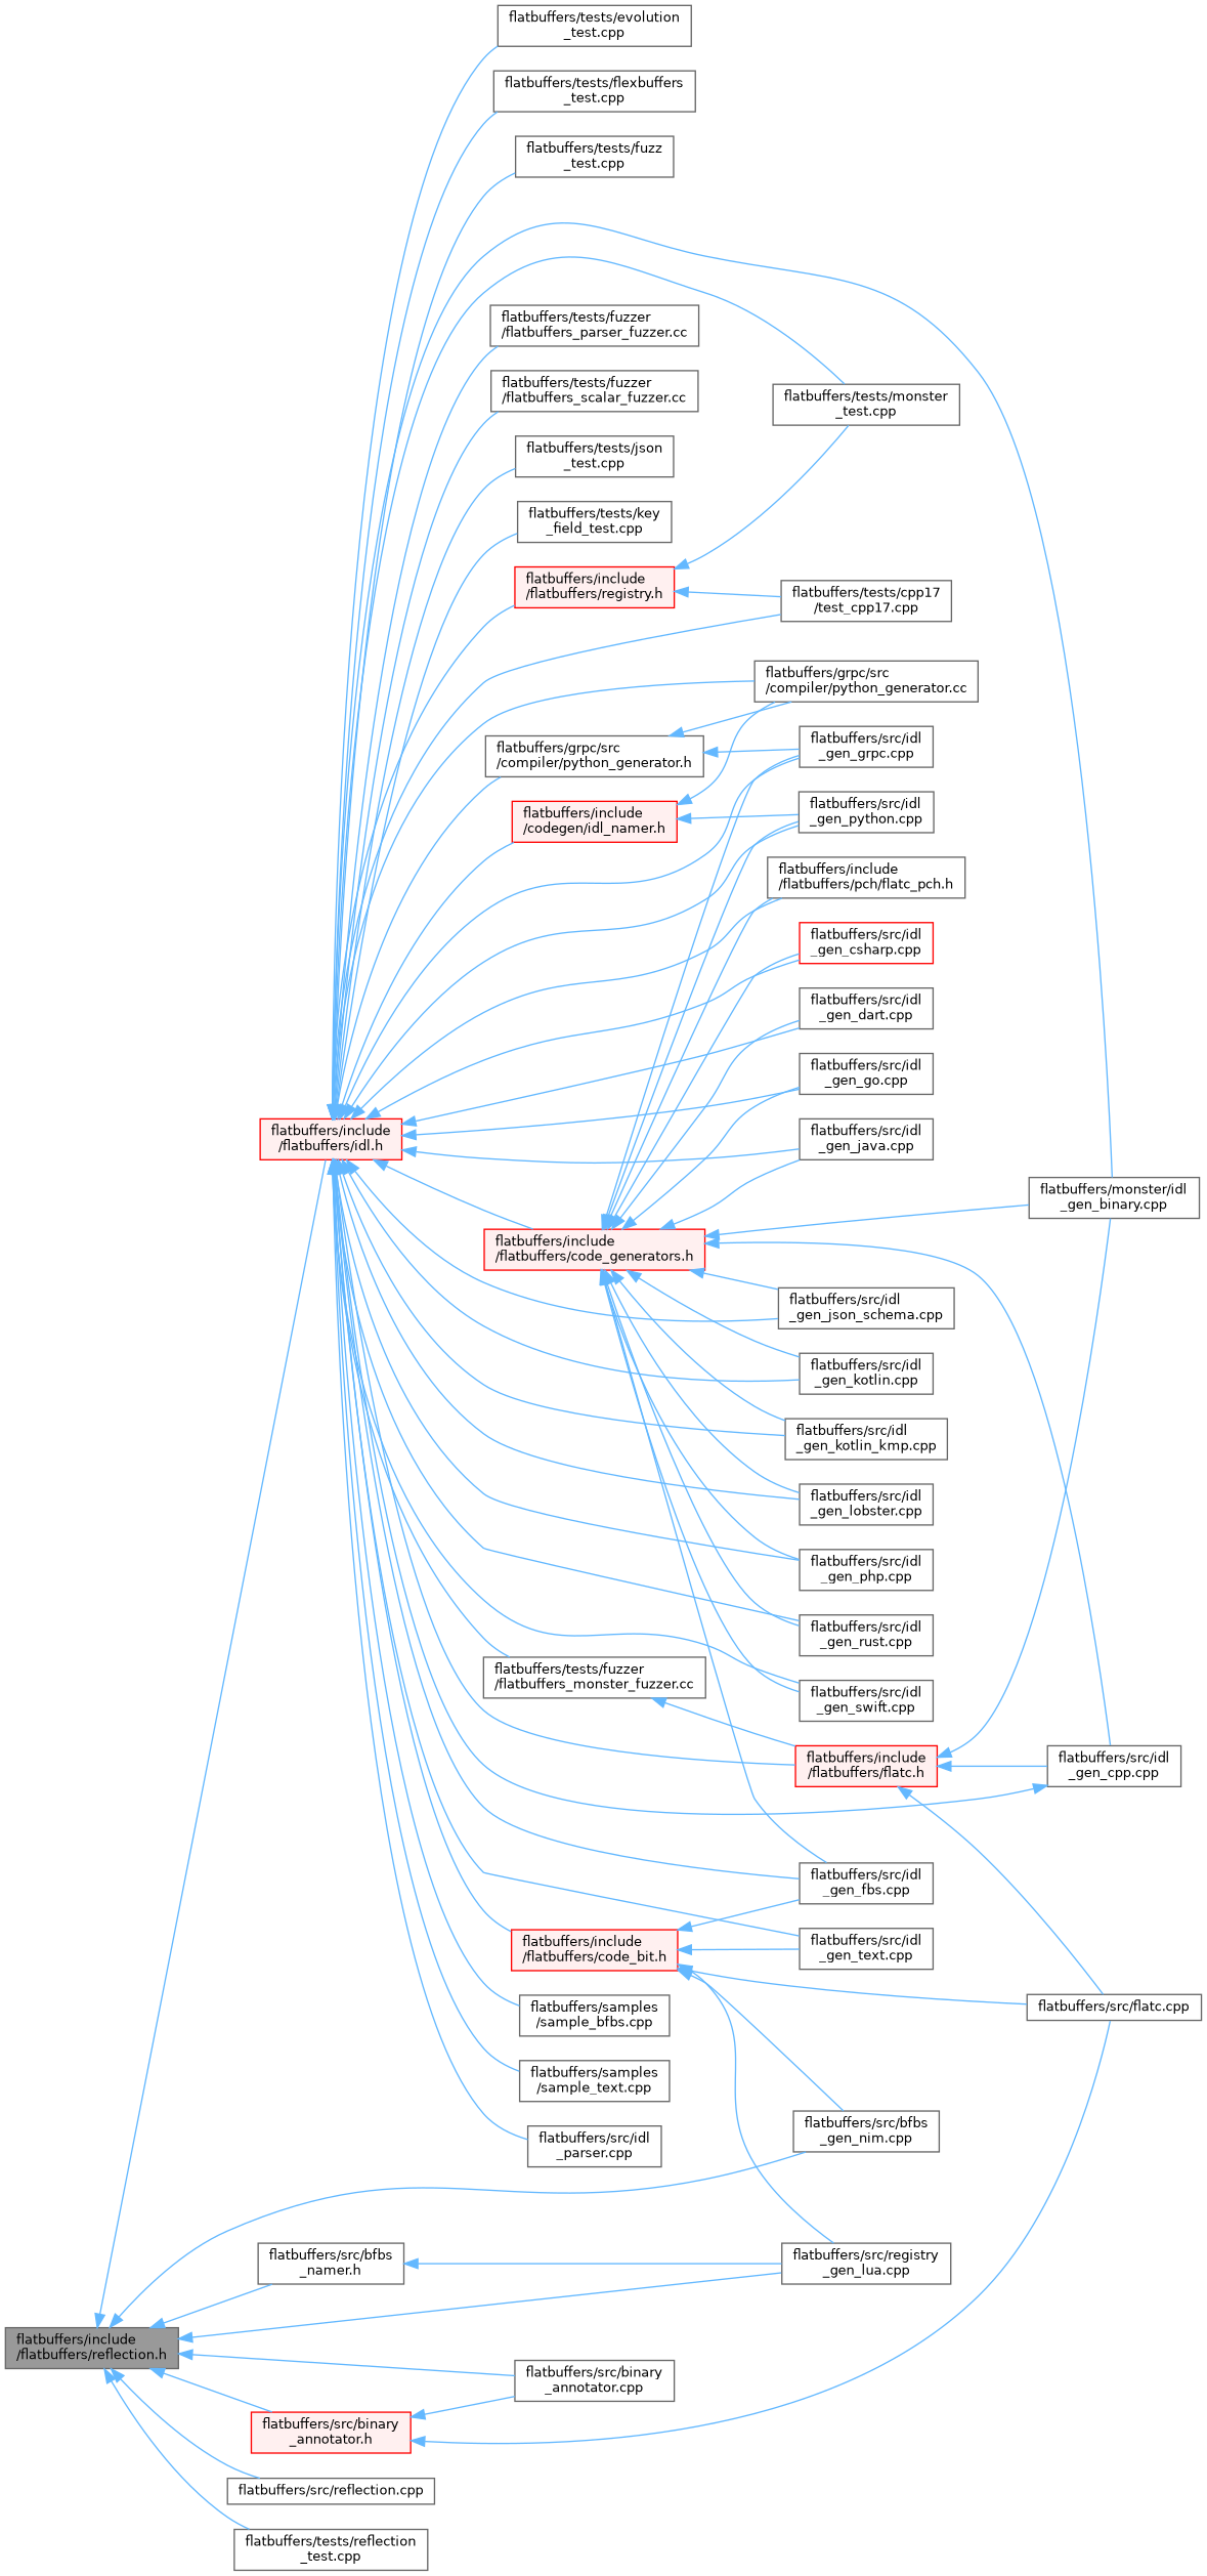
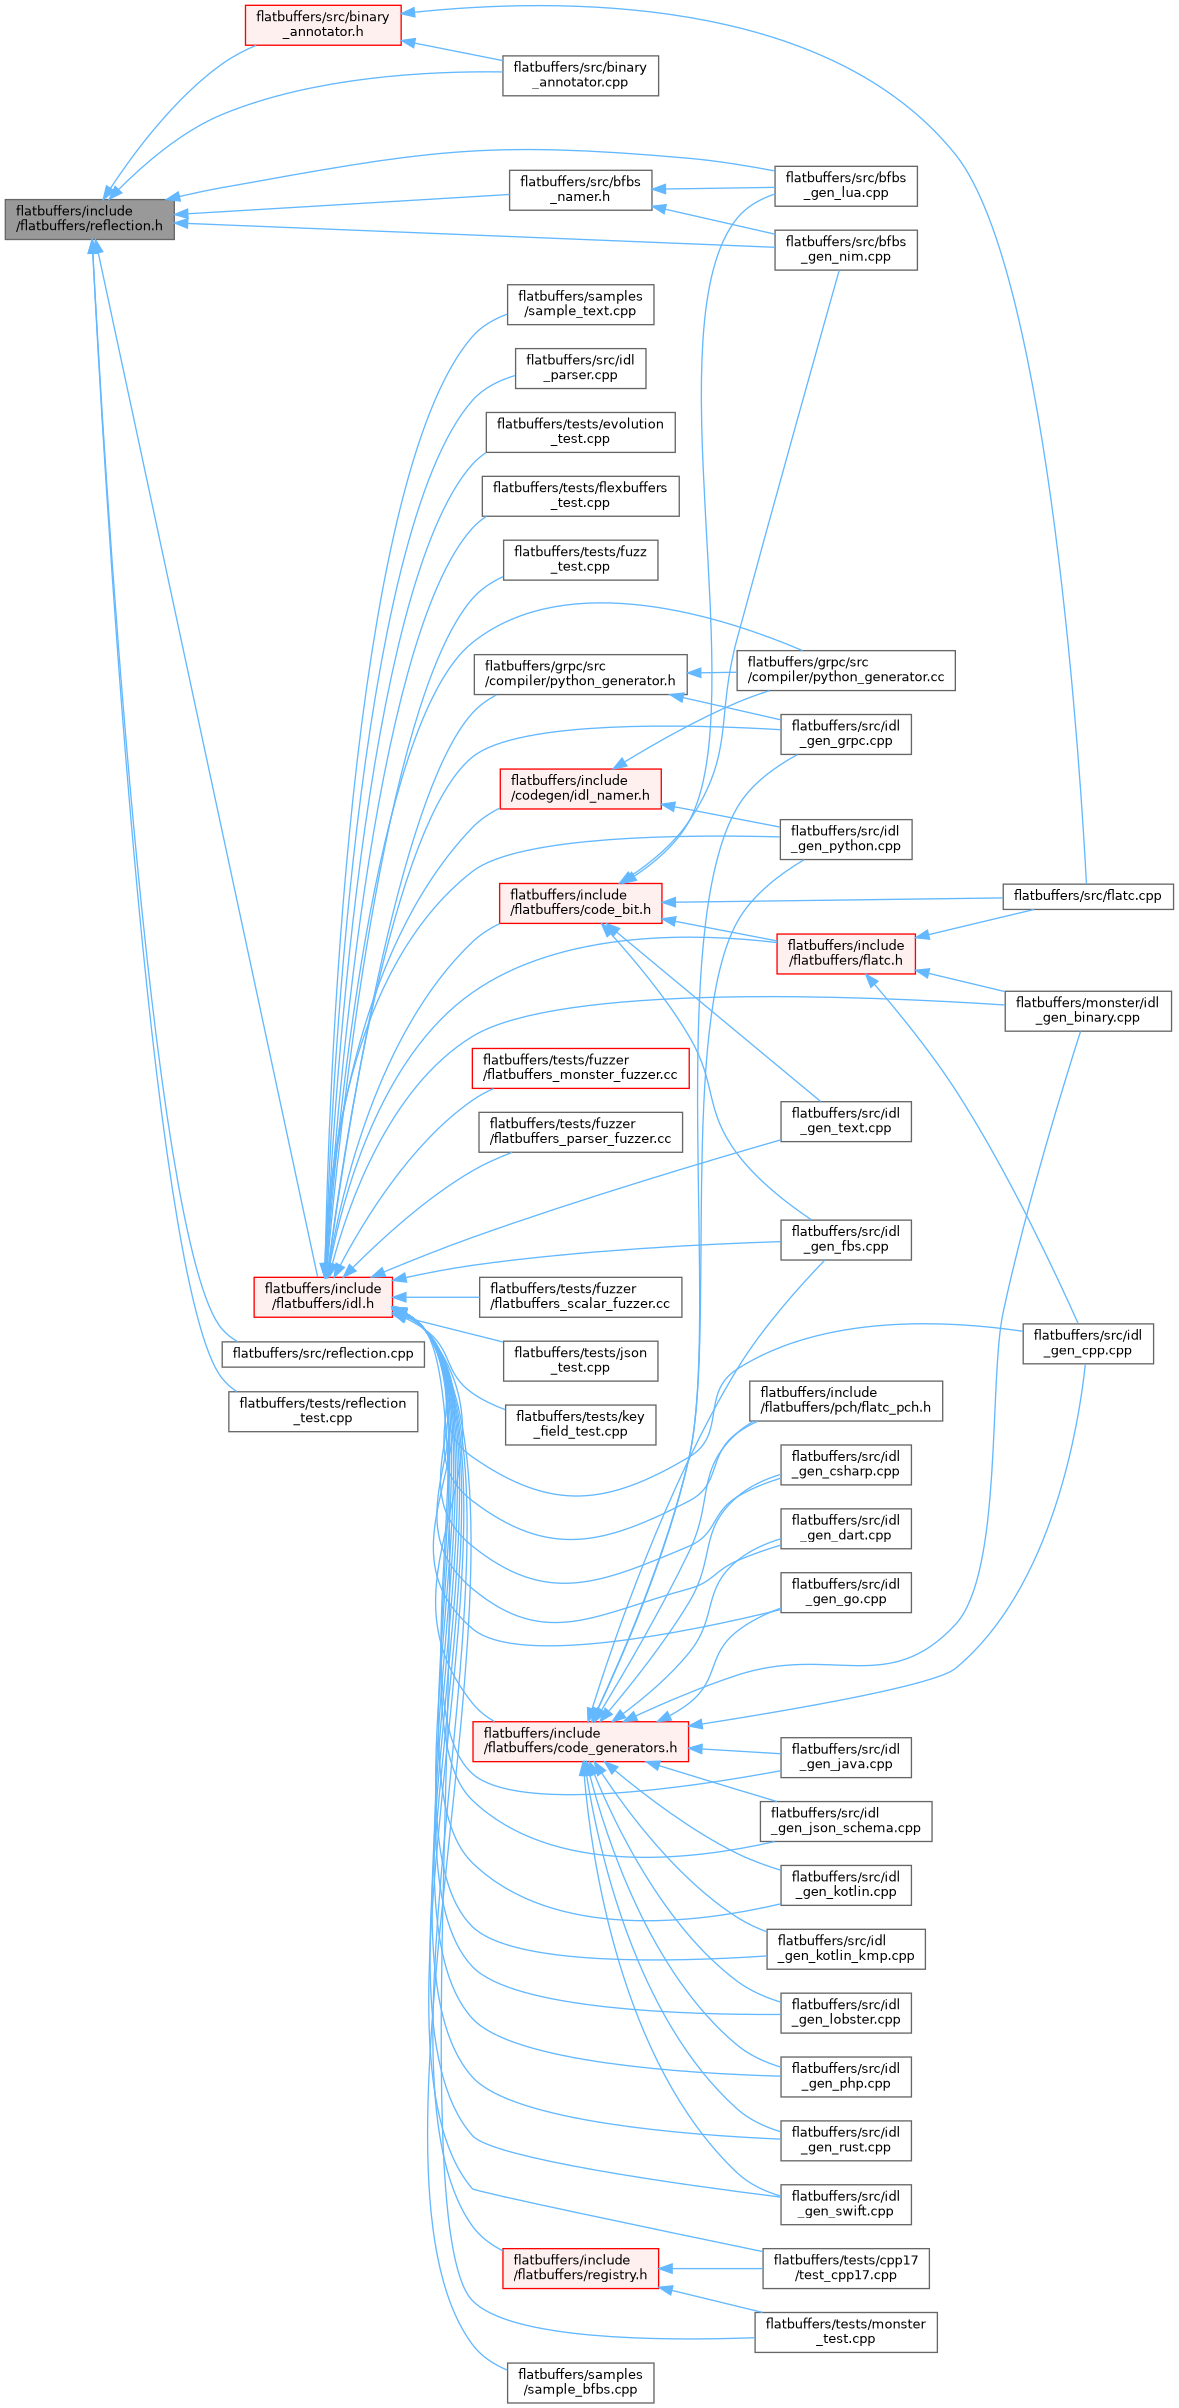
  digraph {
    rankdir=LR
    node [color=grey40 fillcolor=white fontname=Helvetica fontsize=10 shape=box style=filled]
    edge [color=steelblue1 dir=back fontname=Helvetica fontsize=10 labelfontname=Helvetica labelfontsize=10 style=solid]
    n1 [color=gray40 fillcolor=grey60 fontcolor=black height=0.2 label="flatbuffers/include\l/flatbuffers/reflection.h" width=0.4]
    n2 [color=red fillcolor="#FFF0F0" height=0.2 label="flatbuffers/include\l/flatbuffers/idl.h" width=0.4]
-   n3 [height=0.2 label="flatbuffers/src/registry\l_gen_lua.cpp" width=0.4]
+   n3 [height=0.2 label="flatbuffers/src/bfbs\l_gen_lua.cpp" width=0.4]
    n4 [height=0.2 label="flatbuffers/src/bfbs\l_gen_nim.cpp" width=0.4]
    n5 [height=0.2 label="flatbuffers/src/bfbs\l_namer.h" width=0.4]
    n6 [height=0.2 label="flatbuffers/src/binary\l_annotator.cpp" width=0.4]
    n7 [color=red fillcolor="#FFF0F0" height=0.2 label="flatbuffers/src/binary\l_annotator.h" width=0.4]
    n8 [height=0.2 label="flatbuffers/src/reflection.cpp" width=0.4]
    n9 [height=0.2 label="flatbuffers/tests/reflection\l_test.cpp" width=0.4]
    n10 [height=0.2 label="flatbuffers/grpc/src\l/compiler/python_generator.cc" width=0.4]
    n11 [height=0.2 label="flatbuffers/grpc/src\l/compiler/python_generator.h" width=0.4]
    n12 [height=0.2 label="flatbuffers/src/idl\l_gen_grpc.cpp" width=0.4]
    n13 [color=red fillcolor="#FFF0F0" height=0.2 label="flatbuffers/include\l/codegen/idl_namer.h" width=0.4]
    n14 [height=0.2 label="flatbuffers/src/idl\l_gen_python.cpp" width=0.4]
    n15 [color=red fillcolor="#FFF0F0" height=0.2 label="flatbuffers/include\l/flatbuffers/code_bit.h" width=0.4]
    n16 [color=red fillcolor="#FFF0F0" height=0.2 label="flatbuffers/include\l/flatbuffers/flatc.h" width=0.4]
    n17 [height=0.2 label="flatbuffers/monster/idl\l_gen_binary.cpp" width=0.4]
    n18 [height=0.2 label="flatbuffers/src/idl\l_gen_cpp.cpp" width=0.4]
    n19 [height=0.2 label="flatbuffers/src/idl\l_gen_fbs.cpp" width=0.4]
    n20 [height=0.2 label="flatbuffers/src/idl\l_gen_text.cpp" width=0.4]
    n21 [color=red fillcolor="#FFF0F0" height=0.2 label="flatbuffers/include\l/flatbuffers/code_generators.h" width=0.4]
    n22 [height=0.2 label="flatbuffers/include\l/flatbuffers/pch/flatc_pch.h" width=0.4]
-   n23 [color=red height=0.2 label="flatbuffers/src/idl\l_gen_csharp.cpp" width=0.4]
+   n23 [height=0.2 label="flatbuffers/src/idl\l_gen_csharp.cpp" width=0.4]
    n24 [height=0.2 label="flatbuffers/src/idl\l_gen_dart.cpp" width=0.4]
    n25 [height=0.2 label="flatbuffers/src/idl\l_gen_go.cpp" width=0.4]
    n26 [height=0.2 label="flatbuffers/src/idl\l_gen_java.cpp" width=0.4]
    n27 [height=0.2 label="flatbuffers/src/idl\l_gen_json_schema.cpp" width=0.4]
    n28 [height=0.2 label="flatbuffers/src/idl\l_gen_kotlin.cpp" width=0.4]
    n29 [height=0.2 label="flatbuffers/src/idl\l_gen_kotlin_kmp.cpp" width=0.4]
    n30 [height=0.2 label="flatbuffers/src/idl\l_gen_lobster.cpp" width=0.4]
    n31 [height=0.2 label="flatbuffers/src/idl\l_gen_php.cpp" width=0.4]
    n32 [height=0.2 label="flatbuffers/src/idl\l_gen_rust.cpp" width=0.4]
    n33 [height=0.2 label="flatbuffers/src/idl\l_gen_swift.cpp" width=0.4]
    n34 [color=red fillcolor="#FFF0F0" height=0.2 label="flatbuffers/include\l/flatbuffers/registry.h" width=0.4]
    n35 [height=0.2 label="flatbuffers/tests/cpp17\l/test_cpp17.cpp" width=0.4]
    n36 [height=0.2 label="flatbuffers/tests/monster\l_test.cpp" width=0.4]
    n37 [height=0.2 label="flatbuffers/samples\l/sample_bfbs.cpp" width=0.4]
    n38 [height=0.2 label="flatbuffers/samples\l/sample_text.cpp" width=0.4]
    n39 [height=0.2 label="flatbuffers/src/idl\l_parser.cpp" width=0.4]
    n40 [height=0.2 label="flatbuffers/tests/evolution\l_test.cpp" width=0.4]
    n41 [height=0.2 label="flatbuffers/tests/flexbuffers\l_test.cpp" width=0.4]
    n42 [height=0.2 label="flatbuffers/tests/fuzz\l_test.cpp" width=0.4]
-   n43 [height=0.2 label="flatbuffers/tests/fuzzer\l/flatbuffers_monster_fuzzer.cc" width=0.4]
+   n43 [color=red height=0.2 label="flatbuffers/tests/fuzzer\l/flatbuffers_monster_fuzzer.cc" width=0.4]
    n44 [height=0.2 label="flatbuffers/tests/fuzzer\l/flatbuffers_parser_fuzzer.cc" width=0.4]
    n45 [height=0.2 label="flatbuffers/tests/fuzzer\l/flatbuffers_scalar_fuzzer.cc" width=0.4]
    n46 [height=0.2 label="flatbuffers/tests/json\l_test.cpp" width=0.4]
    n47 [height=0.2 label="flatbuffers/tests/key\l_field_test.cpp" width=0.4]
    n48 [height=0.2 label="flatbuffers/src/flatc.cpp" width=0.4]
    n1 -> n2
    n1 -> n3
    n1 -> n4
    n1 -> n5
    n1 -> n6
    n1 -> n7
    n1 -> n8
    n1 -> n9
    n2 -> n10
    n2 -> n11
    n2 -> n12
    n2 -> n13
    n2 -> n14
    n2 -> n15
    n2 -> n16
    n2 -> n17
-   n18 -> n2
+   n2 -> n18
    n2 -> n19
    n2 -> n20
    n2 -> n21
    n2 -> n22
    n2 -> n23
    n2 -> n24
    n2 -> n25
    n2 -> n26
    n2 -> n27
    n2 -> n28
    n2 -> n29
    n2 -> n30
    n2 -> n31
    n2 -> n32
    n2 -> n33
    n2 -> n34
    n2 -> n35
    n2 -> n36
    n2 -> n37
    n2 -> n38
    n2 -> n39
    n2 -> n40
    n2 -> n41
    n2 -> n42
    n2 -> n43
    n2 -> n44
    n2 -> n45
    n2 -> n46
    n2 -> n47
    n5 -> n3
+   n5 -> n4
    n7 -> n6
    n7 -> n48
    n11 -> n10
    n11 -> n12
    n13 -> n10
    n13 -> n14
    n15 -> n3
    n15 -> n4
-   n43 -> n16
+   n15 -> n16
    n15 -> n19
    n15 -> n20
    n15 -> n48
    n16 -> n17
    n16 -> n18
    n16 -> n48
    n21 -> n12
    n21 -> n14
    n21 -> n17
    n21 -> n18
    n21 -> n19
    n21 -> n22
    n21 -> n23
    n21 -> n24
    n21 -> n25
    n21 -> n26
    n21 -> n27
    n21 -> n28
    n21 -> n29
    n21 -> n30
    n21 -> n31
    n21 -> n32
    n21 -> n33
    n34 -> n35
    n34 -> n36
  }
